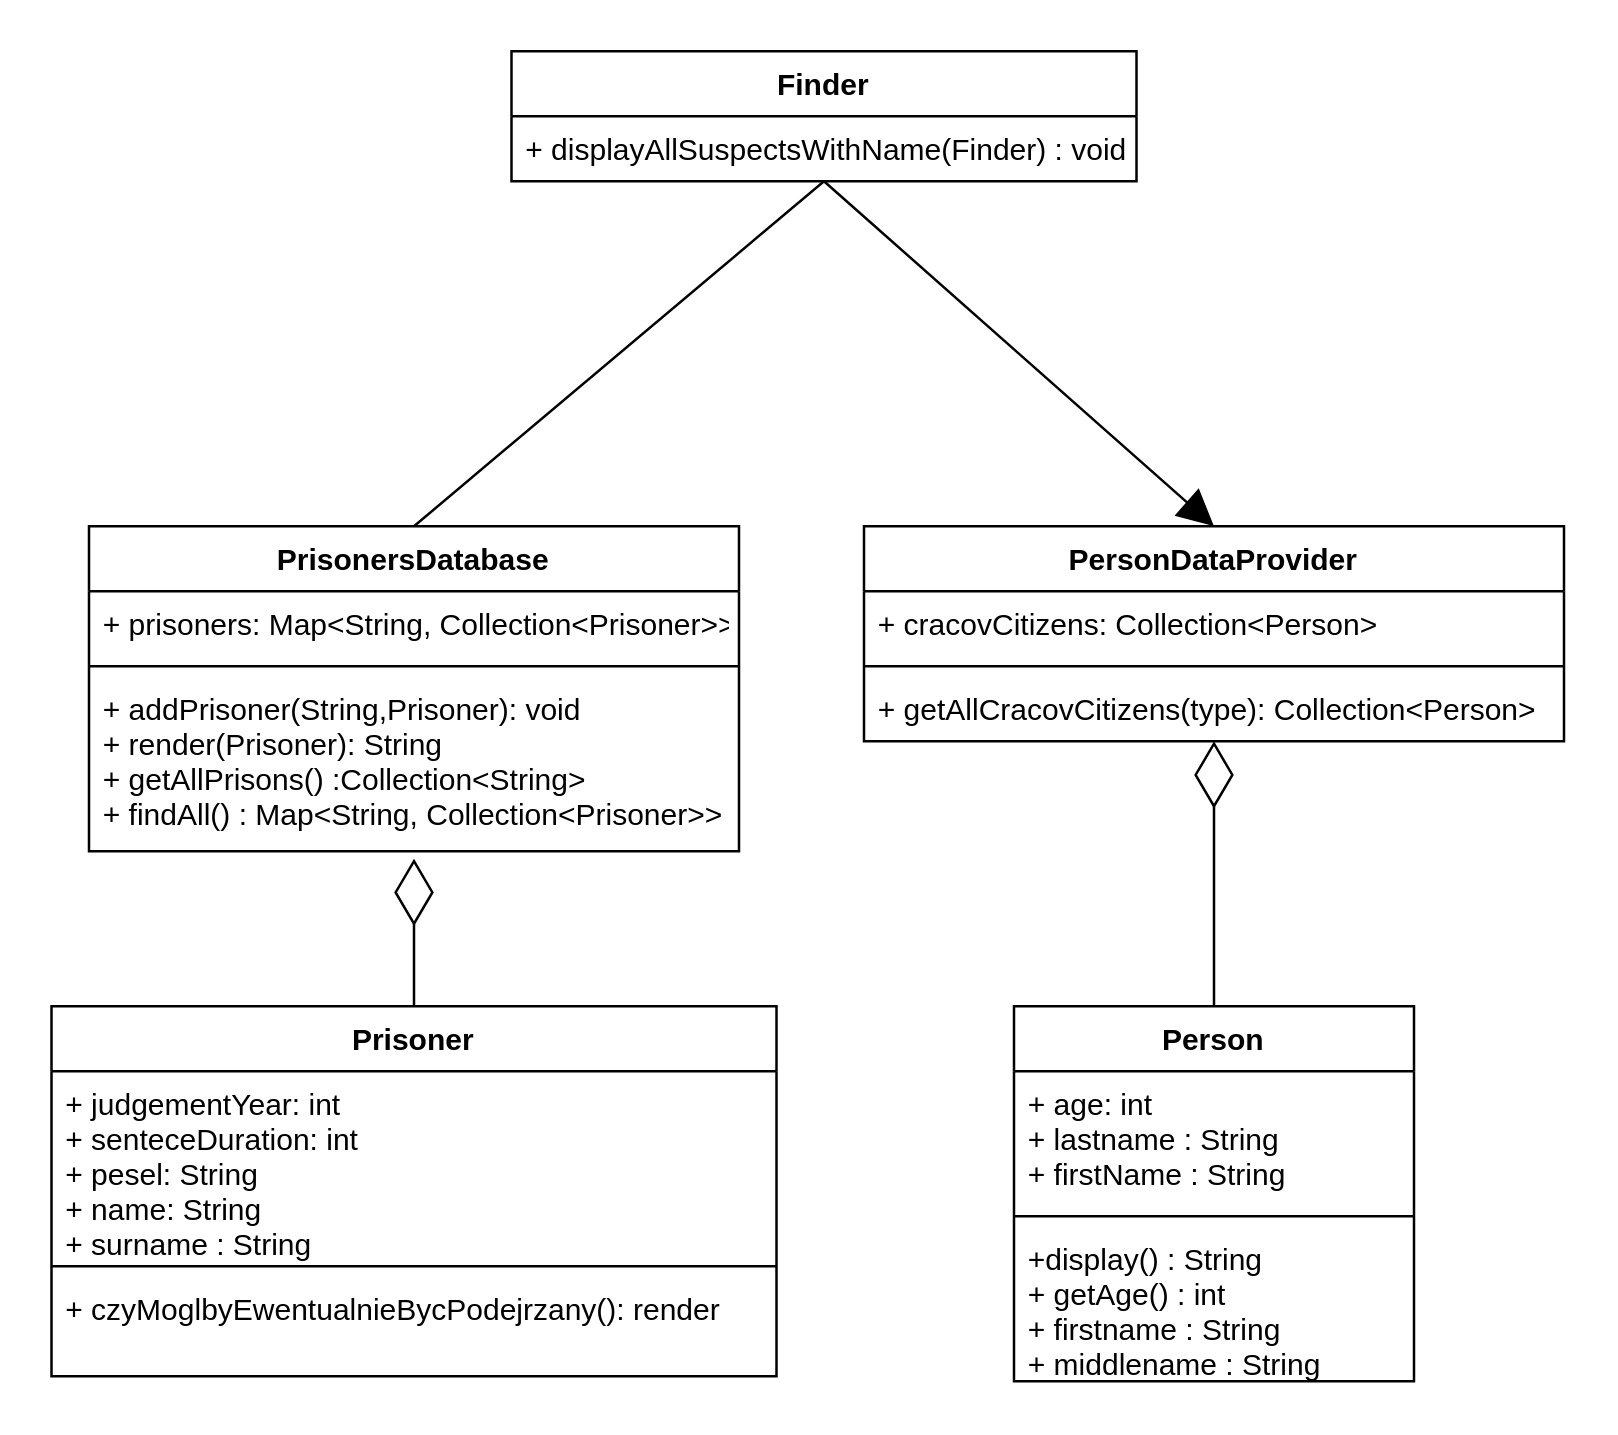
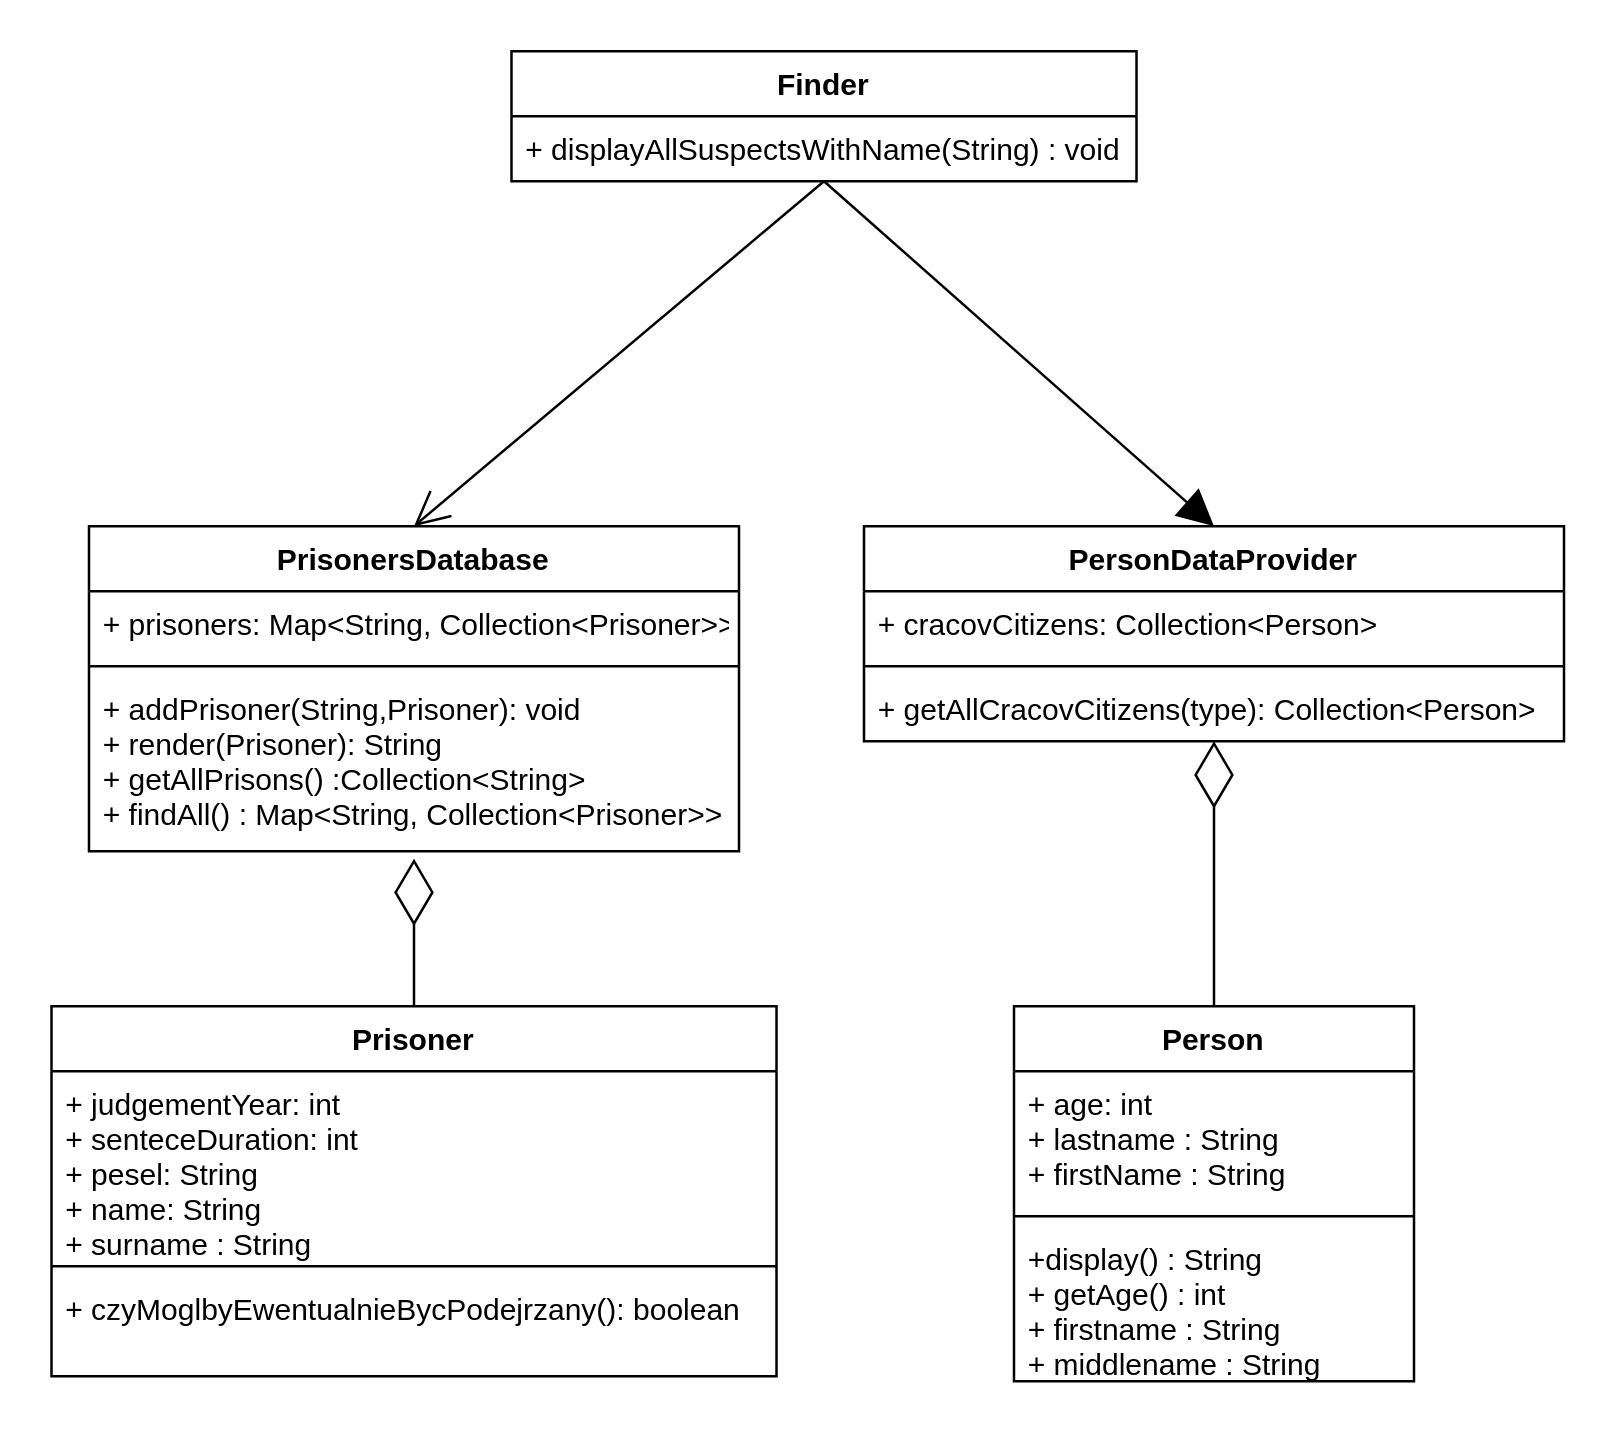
  <mxCell id="0" />
  <mxCell id="1" parent="0" />
  <mxCell id="2" value="PersonDataProvider" style="swimlane;fontStyle=1;align=center;verticalAlign=top;childLayout=stackLayout;horizontal=1;startSize=26;horizontalStack=0;resizeParent=1;resizeParentMax=0;resizeLast=0;collapsible=1;marginBottom=0;" vertex="1" parent="1"><mxGeometry x="345" y="210" width="280" height="86" as="geometry" /></mxCell>
  <mxCell id="3" value="+ cracovCitizens: Collection&lt;Person&gt;" style="text;strokeColor=none;fillColor=none;align=left;verticalAlign=top;spacingLeft=4;spacingRight=4;overflow=hidden;rotatable=0;points=[[0,0.5],[1,0.5]];portConstraint=eastwest;" vertex="1" parent="2"><mxGeometry y="26" width="280" height="26" as="geometry" /></mxCell>
  <mxCell id="4" value="" style="line;strokeWidth=1;fillColor=none;align=left;verticalAlign=middle;spacingTop=-1;spacingLeft=3;spacingRight=3;rotatable=0;labelPosition=right;points=[];portConstraint=eastwest;" vertex="1" parent="2"><mxGeometry y="52" width="280" height="8" as="geometry" /></mxCell>
  <mxCell id="5" value="+ getAllCracovCitizens(type): Collection&lt;Person&gt;" style="text;strokeColor=none;fillColor=none;align=left;verticalAlign=top;spacingLeft=4;spacingRight=4;overflow=hidden;rotatable=0;points=[[0,0.5],[1,0.5]];portConstraint=eastwest;" vertex="1" parent="2"><mxGeometry y="60" width="280" height="26" as="geometry" /></mxCell>
  <mxCell id="6" value="" style="endArrow=diamondThin;endFill=0;endSize=24;html=1;exitX=0.5;exitY=0;exitDx=0;exitDy=0;" edge="1" parent="1" source="14"><mxGeometry width="160" relative="1" as="geometry"><mxPoint x="-25" y="360" as="sourcePoint" /><mxPoint x="165" y="343" as="targetPoint" /></mxGeometry></mxCell>
  <mxCell id="7" value="PrisonersDatabase&#10;" style="swimlane;fontStyle=1;align=center;verticalAlign=top;childLayout=stackLayout;horizontal=1;startSize=26;horizontalStack=0;resizeParent=1;resizeParentMax=0;resizeLast=0;collapsible=1;marginBottom=0;" vertex="1" parent="1"><mxGeometry x="35" y="210" width="260" height="130" as="geometry" /></mxCell>
  <mxCell id="8" value="+ prisoners: Map&lt;String, Collection&lt;Prisoner&gt;&gt;" style="text;strokeColor=none;fillColor=none;align=left;verticalAlign=top;spacingLeft=4;spacingRight=4;overflow=hidden;rotatable=0;points=[[0,0.5],[1,0.5]];portConstraint=eastwest;" vertex="1" parent="7"><mxGeometry y="26" width="260" height="26" as="geometry" /></mxCell>
  <mxCell id="9" value="" style="line;strokeWidth=1;fillColor=none;align=left;verticalAlign=middle;spacingTop=-1;spacingLeft=3;spacingRight=3;rotatable=0;labelPosition=right;points=[];portConstraint=eastwest;" vertex="1" parent="7"><mxGeometry y="52" width="260" height="8" as="geometry" /></mxCell>
  <mxCell id="10" value="+ addPrisoner(String,Prisoner): void&#10;+ render(Prisoner): String&#10;+ getAllPrisons() :Collection&lt;String&gt;&#10;+ findAll() : Map&lt;String, Collection&lt;Prisoner&gt;&gt;" style="text;strokeColor=none;fillColor=none;align=left;verticalAlign=top;spacingLeft=4;spacingRight=4;overflow=hidden;rotatable=0;points=[[0,0.5],[1,0.5]];portConstraint=eastwest;" vertex="1" parent="7"><mxGeometry y="60" width="260" height="70" as="geometry" /></mxCell>
  <mxCell id="11" value="" style="endArrow=diamondThin;endFill=0;endSize=24;html=1;exitX=0.5;exitY=0;exitDx=0;exitDy=0;" edge="1" parent="1" source="20" target="5"><mxGeometry width="160" relative="1" as="geometry"><mxPoint x="175" y="280" as="sourcePoint" /><mxPoint x="335" y="280" as="targetPoint" /></mxGeometry></mxCell>
- <mxCell id="12" value="" style="endArrow=none;endFill=1;endSize=12;html=1;exitX=0.5;exitY=1;exitDx=0;exitDy=0;entryX=0.5;entryY=0;entryDx=0;entryDy=0;" edge="1" parent="1" source="18" target="7"><mxGeometry width="160" relative="1" as="geometry"><mxPoint x="75" y="160" as="sourcePoint" /><mxPoint x="235" y="160" as="targetPoint" /></mxGeometry></mxCell>
+ <mxCell id="12" value="" style="endArrow=open;endFill=1;endSize=12;html=1;exitX=0.5;exitY=1;exitDx=0;exitDy=0;entryX=0.5;entryY=0;entryDx=0;entryDy=0;" edge="1" parent="1" source="18" target="7"><mxGeometry width="160" relative="1" as="geometry"><mxPoint x="75" y="160" as="sourcePoint" /><mxPoint x="235" y="160" as="targetPoint" /></mxGeometry></mxCell>
  <mxCell id="13" value="" style="endArrow=block;endFill=1;endSize=12;html=1;entryX=0.5;entryY=0;entryDx=0;entryDy=0;exitX=0.5;exitY=1;exitDx=0;exitDy=0;" edge="1" parent="1" source="18" target="2"><mxGeometry width="160" relative="1" as="geometry"><mxPoint x="285" y="150" as="sourcePoint" /><mxPoint x="125" y="220" as="targetPoint" /></mxGeometry></mxCell>
  <mxCell id="14" value="Prisoner" style="swimlane;fontStyle=1;align=center;verticalAlign=top;childLayout=stackLayout;horizontal=1;startSize=26;horizontalStack=0;resizeParent=1;resizeParentMax=0;resizeLast=0;collapsible=1;marginBottom=0;" vertex="1" parent="1"><mxGeometry x="20" y="402" width="290" height="148" as="geometry" /></mxCell>
  <mxCell id="15" value="+ judgementYear: int&#10;+ senteceDuration: int&#10;+ pesel: String&#10;+ name: String&#10;+ surname : String" style="text;strokeColor=none;fillColor=none;align=left;verticalAlign=top;spacingLeft=4;spacingRight=4;overflow=hidden;rotatable=0;points=[[0,0.5],[1,0.5]];portConstraint=eastwest;" vertex="1" parent="14"><mxGeometry y="26" width="290" height="74" as="geometry" /></mxCell>
  <mxCell id="16" value="" style="line;strokeWidth=1;fillColor=none;align=left;verticalAlign=middle;spacingTop=-1;spacingLeft=3;spacingRight=3;rotatable=0;labelPosition=right;points=[];portConstraint=eastwest;" vertex="1" parent="14"><mxGeometry y="100" width="290" height="8" as="geometry" /></mxCell>
- <mxCell id="17" value="+ czyMoglbyEwentualnieBycPodejrzany(): render" style="text;strokeColor=none;fillColor=none;align=left;verticalAlign=top;spacingLeft=4;spacingRight=4;overflow=hidden;rotatable=0;points=[[0,0.5],[1,0.5]];portConstraint=eastwest;" vertex="1" parent="14"><mxGeometry y="108" width="290" height="40" as="geometry" /></mxCell>
+ <mxCell id="17" value="+ czyMoglbyEwentualnieBycPodejrzany(): boolean" style="text;strokeColor=none;fillColor=none;align=left;verticalAlign=top;spacingLeft=4;spacingRight=4;overflow=hidden;rotatable=0;points=[[0,0.5],[1,0.5]];portConstraint=eastwest;" vertex="1" parent="14"><mxGeometry y="108" width="290" height="40" as="geometry" /></mxCell>
  <mxCell id="18" value="Finder" style="swimlane;fontStyle=1;align=center;verticalAlign=top;childLayout=stackLayout;horizontal=1;startSize=26;horizontalStack=0;resizeParent=1;resizeParentMax=0;resizeLast=0;collapsible=1;marginBottom=0;" vertex="1" parent="1"><mxGeometry x="204" y="20" width="250" height="52" as="geometry" /></mxCell>
- <mxCell id="19" value="+ displayAllSuspectsWithName(Finder) : void" style="text;strokeColor=none;fillColor=none;align=left;verticalAlign=top;spacingLeft=4;spacingRight=4;overflow=hidden;rotatable=0;points=[[0,0.5],[1,0.5]];portConstraint=eastwest;" vertex="1" parent="18"><mxGeometry y="26" width="250" height="26" as="geometry" /></mxCell>
+ <mxCell id="19" value="+ displayAllSuspectsWithName(String) : void" style="text;strokeColor=none;fillColor=none;align=left;verticalAlign=top;spacingLeft=4;spacingRight=4;overflow=hidden;rotatable=0;points=[[0,0.5],[1,0.5]];portConstraint=eastwest;" vertex="1" parent="18"><mxGeometry y="26" width="250" height="26" as="geometry" /></mxCell>
  <mxCell id="20" value="Person" style="swimlane;fontStyle=1;align=center;verticalAlign=top;childLayout=stackLayout;horizontal=1;startSize=26;horizontalStack=0;resizeParent=1;resizeParentMax=0;resizeLast=0;collapsible=1;marginBottom=0;" vertex="1" parent="1"><mxGeometry x="405" y="402" width="160" height="150" as="geometry" /></mxCell>
  <mxCell id="21" value="+ age: int&#10;+ lastname : String&#10;+ firstName : String" style="text;strokeColor=none;fillColor=none;align=left;verticalAlign=top;spacingLeft=4;spacingRight=4;overflow=hidden;rotatable=0;points=[[0,0.5],[1,0.5]];portConstraint=eastwest;" vertex="1" parent="20"><mxGeometry y="26" width="160" height="54" as="geometry" /></mxCell>
  <mxCell id="22" value="" style="line;strokeWidth=1;fillColor=none;align=left;verticalAlign=middle;spacingTop=-1;spacingLeft=3;spacingRight=3;rotatable=0;labelPosition=right;points=[];portConstraint=eastwest;" vertex="1" parent="20"><mxGeometry y="80" width="160" height="8" as="geometry" /></mxCell>
  <mxCell id="23" value="+display() : String&#10;+ getAge() : int&#10;+ firstname : String&#10;+ middlename : String" style="text;strokeColor=none;fillColor=none;align=left;verticalAlign=top;spacingLeft=4;spacingRight=4;overflow=hidden;rotatable=0;points=[[0,0.5],[1,0.5]];portConstraint=eastwest;" vertex="1" parent="20"><mxGeometry y="88" width="160" height="62" as="geometry" /></mxCell>
